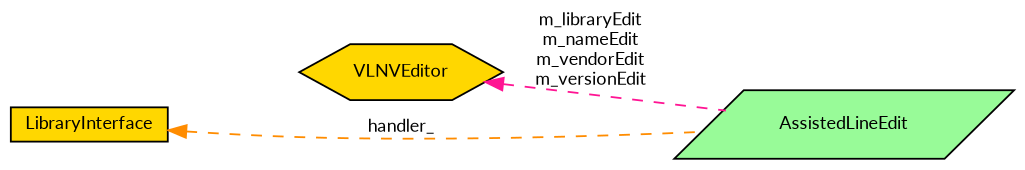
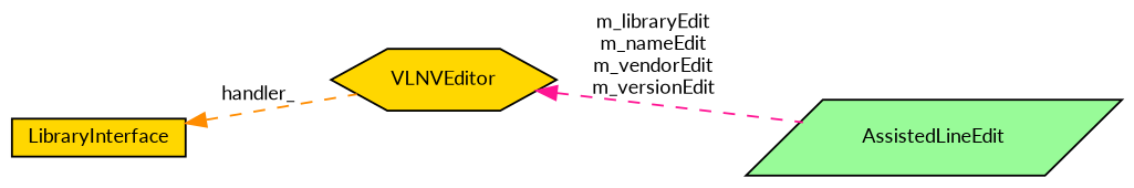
  digraph {
    fontname=Lato
    rankdir=LR
    node [color=black fillcolor=gold fontname=Lato fontsize=10 style=filled]
    edge [dir=back fontname=Lato fontsize=10 labelfontname=FreeSans labelfontsize=10 style=dashed]
    n1 [fontcolor=black height=0.2 label=VLNVEditor shape=hexagon width=0.4]
    n2 [fillcolor=palegreen height=0.2 label=AssistedLineEdit shape=parallelogram width=0.4]
    n3 [height=0.2 label=LibraryInterface shape=box width=0.4]
    n1 -> n2 [color=deeppink label="m_libraryEdit\nm_nameEdit\nm_vendorEdit\nm_versionEdit"]
-   n3 -> n2 [color=darkorange label=handler_]
+   n3 -> n1 [color=darkorange label=handler_]
  }
